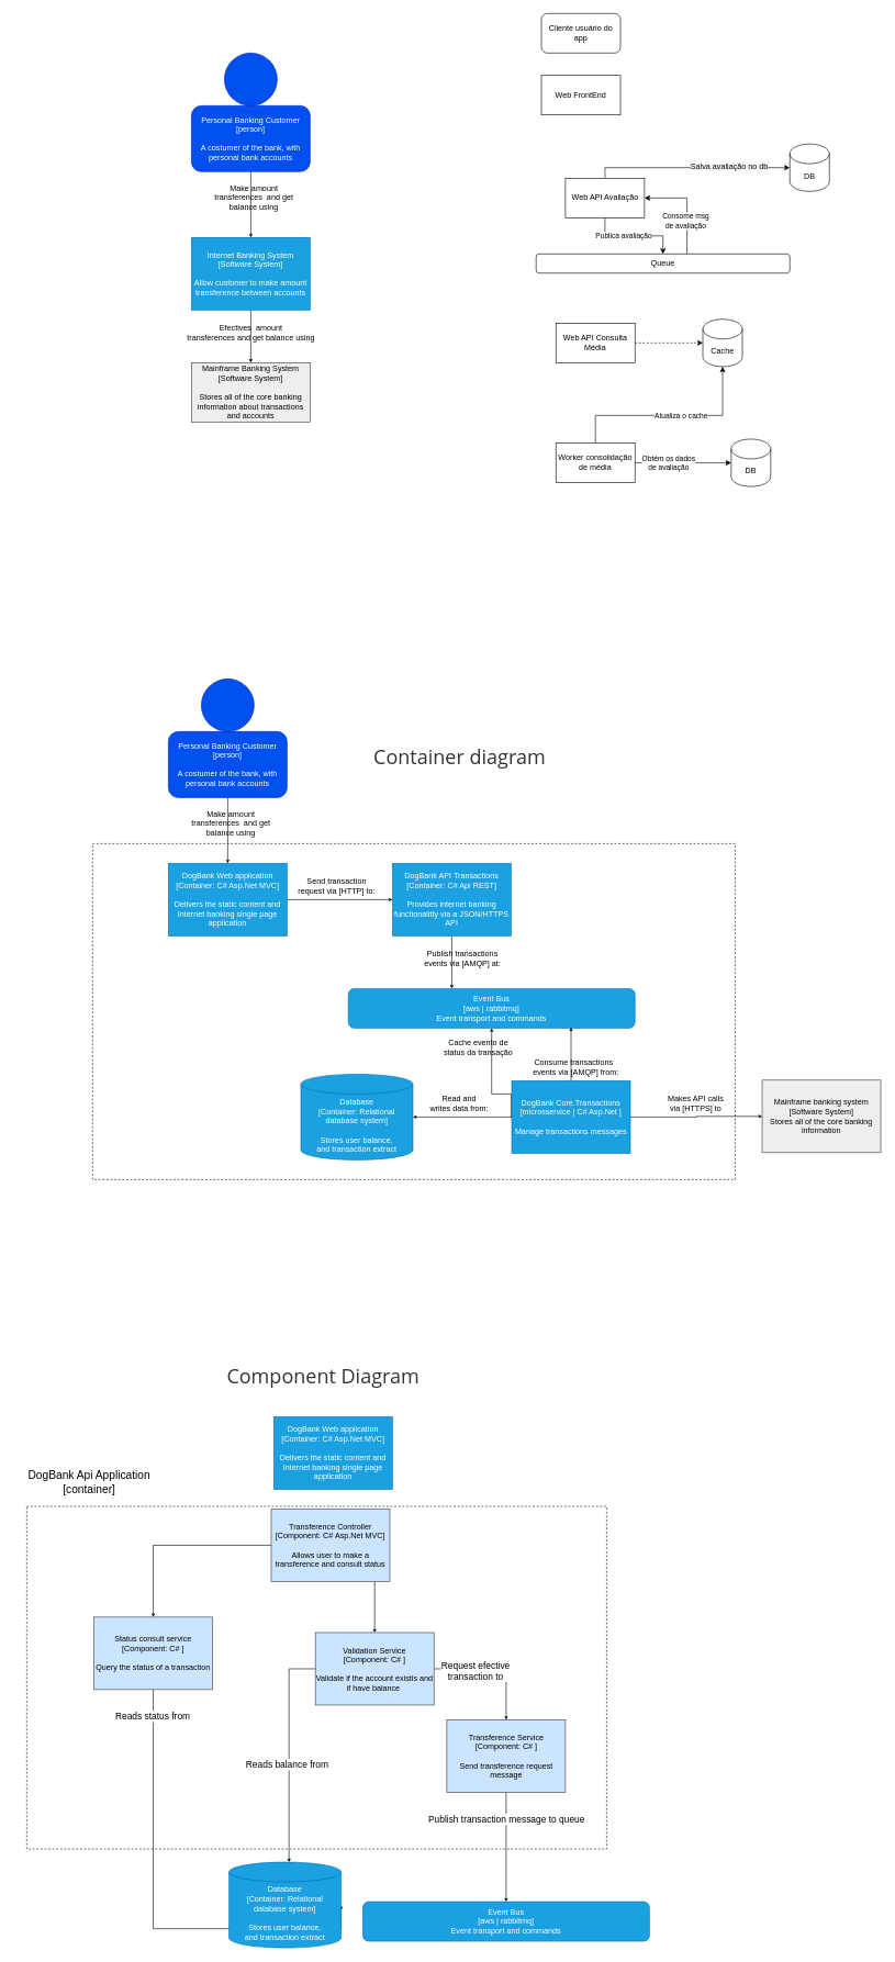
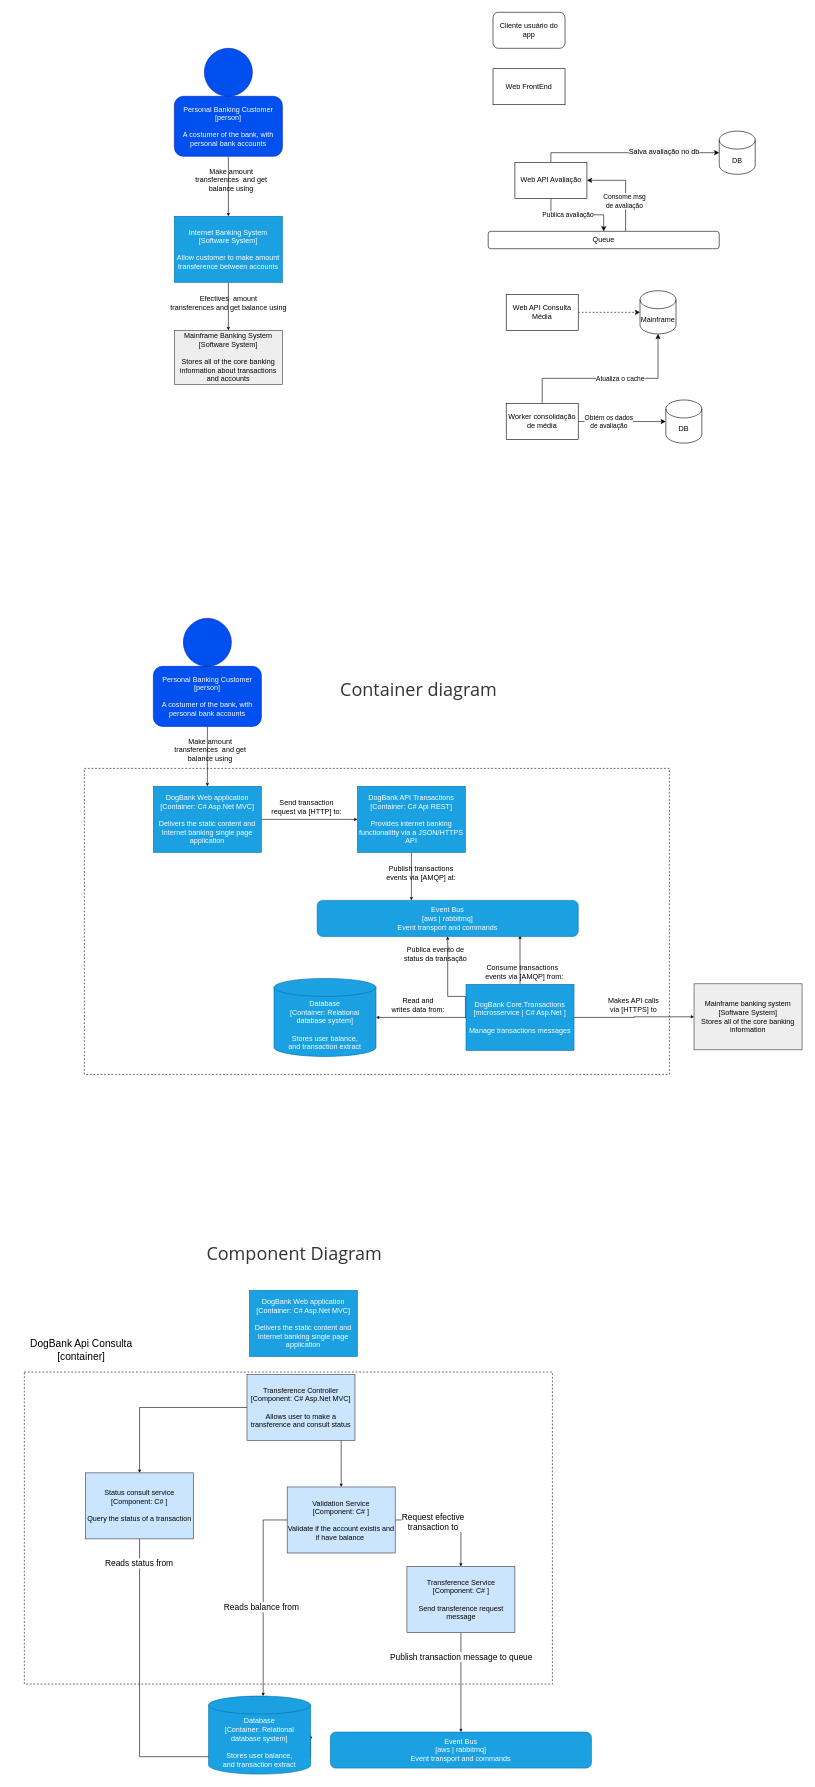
  <mxCell id="0" />
  <mxCell id="1" parent="0" />
  <mxCell id="2" value="" style="rounded=0;whiteSpace=wrap;html=1;dashed=1;strokeWidth=1;fillColor=none;" parent="1" vertex="1"><mxGeometry x="40" y="2286" width="880" height="520" as="geometry" /></mxCell>
  <mxCell id="3" value="" style="rounded=0;whiteSpace=wrap;html=1;strokeWidth=1;dashed=1;fillColor=none;" parent="1" vertex="1"><mxGeometry x="140" y="1280" width="975" height="510" as="geometry" /></mxCell>
  <mxCell id="4" style="edgeStyle=orthogonalEdgeStyle;rounded=0;orthogonalLoop=1;jettySize=auto;html=1;endSize=3;strokeWidth=1;" parent="1" source="5" target="8" edge="1"><mxGeometry relative="1" as="geometry" /></mxCell>
  <mxCell id="5" value="Personal Banking Customer&lt;br&gt;[person]&lt;br&gt;&lt;br&gt;A costumer of the bank, with personal bank accounts" style="rounded=1;whiteSpace=wrap;html=1;strokeWidth=1;fillColor=#0050ef;strokeColor=#001DBC;fontColor=#ffffff;" parent="1" vertex="1"><mxGeometry x="290" y="160" width="180" height="100" as="geometry" /></mxCell>
  <mxCell id="6" value="" style="ellipse;whiteSpace=wrap;html=1;aspect=fixed;strokeWidth=1;fillColor=#0050ef;strokeColor=#001DBC;fontColor=#ffffff;" parent="1" vertex="1"><mxGeometry x="340" y="80" width="80" height="80" as="geometry" /></mxCell>
  <mxCell id="7" style="edgeStyle=orthogonalEdgeStyle;rounded=0;orthogonalLoop=1;jettySize=auto;html=1;entryX=0.5;entryY=0;entryDx=0;entryDy=0;endSize=3;strokeWidth=1;" parent="1" source="8" target="9" edge="1"><mxGeometry relative="1" as="geometry" /></mxCell>
  <mxCell id="8" value="Internet Banking System&lt;br&gt;[Software System]&lt;br&gt;&lt;br&gt;Allow customer to make amount transference between accounts" style="rounded=0;whiteSpace=wrap;html=1;strokeWidth=1;fillColor=#1ba1e2;strokeColor=#006EAF;fontColor=#ffffff;" parent="1" vertex="1"><mxGeometry x="290" y="360" width="180" height="110" as="geometry" /></mxCell>
  <mxCell id="9" value="Mainframe Banking System&lt;br&gt;[Software System]&lt;br&gt;&lt;br&gt;Stores all of the core banking information about transactions and accounts" style="rounded=0;whiteSpace=wrap;html=1;strokeWidth=1;fillColor=#eeeeee;strokeColor=#36393d;" parent="1" vertex="1"><mxGeometry x="290" y="550" width="180" height="90" as="geometry" /></mxCell>
  <mxCell id="10" value="Make amount transferences&amp;nbsp; and get balance using" style="text;html=1;strokeColor=none;fillColor=none;align=center;verticalAlign=middle;whiteSpace=wrap;rounded=0;" parent="1" vertex="1"><mxGeometry x="320" y="290" width="130" height="20" as="geometry" /></mxCell>
  <mxCell id="11" value="Efectives&amp;nbsp; amount &lt;br&gt;transferences and get balance using" style="text;html=1;align=center;verticalAlign=middle;resizable=0;points=[];autosize=1;strokeColor=none;" parent="1" vertex="1"><mxGeometry x="275" y="490" width="210" height="30" as="geometry" /></mxCell>
  <mxCell id="12" style="edgeStyle=orthogonalEdgeStyle;rounded=0;orthogonalLoop=1;jettySize=auto;html=1;endSize=3;strokeWidth=1;" parent="1" source="13" target="16" edge="1"><mxGeometry relative="1" as="geometry" /></mxCell>
  <mxCell id="13" value="Personal Banking Customer&lt;br&gt;[person]&lt;br&gt;&lt;br&gt;A costumer of the bank, with personal bank accounts" style="rounded=1;whiteSpace=wrap;html=1;strokeWidth=1;fillColor=#0050ef;strokeColor=#001DBC;fontColor=#ffffff;" parent="1" vertex="1"><mxGeometry x="255" y="1110" width="180" height="100" as="geometry" /></mxCell>
  <mxCell id="14" value="" style="ellipse;whiteSpace=wrap;html=1;aspect=fixed;strokeWidth=1;fillColor=#0050ef;strokeColor=#001DBC;fontColor=#ffffff;" parent="1" vertex="1"><mxGeometry x="305" y="1030" width="80" height="80" as="geometry" /></mxCell>
  <mxCell id="15" style="edgeStyle=orthogonalEdgeStyle;rounded=0;orthogonalLoop=1;jettySize=auto;html=1;endSize=3;strokeWidth=1;entryX=0;entryY=0.5;entryDx=0;entryDy=0;" parent="1" source="16" target="19" edge="1"><mxGeometry relative="1" as="geometry"><mxPoint x="585" y="1365" as="targetPoint" /></mxGeometry></mxCell>
  <mxCell id="16" value="DogBank Web application&lt;br&gt;[Container: C# Asp.Net MVC]&lt;br&gt;&lt;br&gt;Delivers the static content and Internet banking single page application" style="rounded=0;whiteSpace=wrap;html=1;strokeWidth=1;fillColor=#1ba1e2;strokeColor=#006EAF;fontColor=#ffffff;" parent="1" vertex="1"><mxGeometry x="255" y="1310" width="180" height="110" as="geometry" /></mxCell>
  <mxCell id="17" value="Make amount transferences&amp;nbsp; and get balance using" style="text;html=1;strokeColor=none;fillColor=none;align=center;verticalAlign=middle;whiteSpace=wrap;rounded=0;" parent="1" vertex="1"><mxGeometry x="285" y="1240" width="130" height="20" as="geometry" /></mxCell>
  <mxCell id="18" style="edgeStyle=orthogonalEdgeStyle;rounded=0;orthogonalLoop=1;jettySize=auto;html=1;endSize=3;strokeWidth=1;" parent="1" source="19" target="21" edge="1"><mxGeometry relative="1" as="geometry"><Array as="points"><mxPoint x="685" y="1480" /><mxPoint x="685" y="1480" /></Array></mxGeometry></mxCell>
  <mxCell id="19" value="DogBank API Transactions&lt;br&gt;[Container: C# Api REST]&lt;br&gt;&lt;br&gt;Provides internet banking functionalitty via a JSON/HTTPS API" style="rounded=0;whiteSpace=wrap;html=1;strokeWidth=1;fillColor=#1ba1e2;strokeColor=#006EAF;fontColor=#ffffff;" parent="1" vertex="1"><mxGeometry x="595" y="1310" width="180" height="110" as="geometry" /></mxCell>
  <mxCell id="20" value="Database&lt;br&gt;[Container: Relational database system]&lt;br&gt;&lt;br&gt;Stores user balance, and&amp;nbsp;transaction extract" style="shape=cylinder3;whiteSpace=wrap;html=1;boundedLbl=1;backgroundOutline=1;size=15;strokeWidth=1;fillColor=#1ba1e2;strokeColor=#006EAF;fontColor=#ffffff;" parent="1" vertex="1"><mxGeometry x="456" y="1630" width="170" height="130" as="geometry" /></mxCell>
  <mxCell id="21" value="Event Bus&lt;br&gt;[aws | rabbitmq]&lt;br&gt;Event transport and commands" style="rounded=1;whiteSpace=wrap;html=1;strokeWidth=1;fillColor=#1ba1e2;strokeColor=#006EAF;fontColor=#ffffff;" parent="1" vertex="1"><mxGeometry x="528" y="1500" width="435" height="60" as="geometry" /></mxCell>
  <mxCell id="22" value="Mainframe banking system [Software System]&lt;br&gt;Stores all of the core banking information" style="rounded=0;whiteSpace=wrap;html=1;strokeWidth=1;fillColor=#eeeeee;strokeColor=#36393d;" parent="1" vertex="1"><mxGeometry x="1156" y="1639" width="180" height="110" as="geometry" /></mxCell>
  <mxCell id="23" style="edgeStyle=orthogonalEdgeStyle;rounded=0;orthogonalLoop=1;jettySize=auto;html=1;endSize=3;strokeWidth=1;" parent="1" source="27" target="20" edge="1"><mxGeometry relative="1" as="geometry" /></mxCell>
  <mxCell id="24" style="edgeStyle=orthogonalEdgeStyle;rounded=0;orthogonalLoop=1;jettySize=auto;html=1;entryX=0.777;entryY=0.983;entryDx=0;entryDy=0;entryPerimeter=0;endSize=3;strokeWidth=1;" parent="1" source="27" target="21" edge="1"><mxGeometry relative="1" as="geometry" /></mxCell>
  <mxCell id="25" style="edgeStyle=orthogonalEdgeStyle;rounded=0;orthogonalLoop=1;jettySize=auto;html=1;endSize=3;strokeWidth=1;" parent="1" source="27" target="22" edge="1"><mxGeometry relative="1" as="geometry" /></mxCell>
  <mxCell id="26" style="edgeStyle=orthogonalEdgeStyle;rounded=0;orthogonalLoop=1;jettySize=auto;html=1;entryX=0.5;entryY=1;entryDx=0;entryDy=0;endSize=3;strokeWidth=1;" parent="1" source="27" target="21" edge="1"><mxGeometry relative="1" as="geometry"><Array as="points"><mxPoint x="775" y="1695" /><mxPoint x="775" y="1660" /><mxPoint x="745" y="1660" /></Array></mxGeometry></mxCell>
  <mxCell id="27" value="DogBank Core.Transactions&lt;br&gt;[microsservice | C# Asp.Net ]&lt;br&gt;&lt;br&gt;Manage transactions messages" style="rounded=0;whiteSpace=wrap;html=1;strokeWidth=1;fillColor=#1ba1e2;strokeColor=#006EAF;fontColor=#ffffff;flipH=1;" parent="1" vertex="1"><mxGeometry x="776" y="1640" width="180" height="110" as="geometry" /></mxCell>
  <mxCell id="28" value="Consume transactions&amp;nbsp;&amp;nbsp;&lt;br&gt;events via [AMQP] from:" style="text;html=1;align=center;verticalAlign=middle;resizable=0;points=[];autosize=1;strokeColor=none;" parent="1" vertex="1"><mxGeometry x="798" y="1605" width="150" height="30" as="geometry" /></mxCell>
  <mxCell id="29" value="Publish transactions &lt;br&gt;events via [AMQP] at:" style="text;html=1;align=center;verticalAlign=middle;resizable=0;points=[];autosize=1;strokeColor=none;" parent="1" vertex="1"><mxGeometry x="636" y="1440" width="130" height="30" as="geometry" /></mxCell>
  <mxCell id="30" value="Send transaction &lt;br&gt;request via [HTTP] to:" style="text;html=1;align=center;verticalAlign=middle;resizable=0;points=[];autosize=1;strokeColor=none;" parent="1" vertex="1"><mxGeometry x="445" y="1330" width="130" height="30" as="geometry" /></mxCell>
  <mxCell id="31" value="Read and &lt;br&gt;writes data from:" style="text;html=1;align=center;verticalAlign=middle;resizable=0;points=[];autosize=1;strokeColor=none;" parent="1" vertex="1"><mxGeometry x="646" y="1660" width="100" height="30" as="geometry" /></mxCell>
  <mxCell id="32" value="Makes API calls &lt;br&gt;via [HTTPS] to" style="text;html=1;align=center;verticalAlign=middle;resizable=0;points=[];autosize=1;strokeColor=none;" parent="1" vertex="1"><mxGeometry x="1005" y="1660" width="100" height="30" as="geometry" /></mxCell>
- <mxCell id="33" value="Cache evento de &lt;br&gt;status da transação" style="text;html=1;align=center;verticalAlign=middle;resizable=0;points=[];autosize=1;strokeColor=none;" parent="1" vertex="1"><mxGeometry x="665" y="1575" width="120" height="30" as="geometry" /></mxCell>
+ <mxCell id="33" value="Publica evento de &lt;br&gt;status da transação" style="text;html=1;align=center;verticalAlign=middle;resizable=0;points=[];autosize=1;strokeColor=none;" parent="1" vertex="1"><mxGeometry x="665" y="1575" width="120" height="30" as="geometry" /></mxCell>
  <mxCell id="34" value="&lt;h3 style=&quot;box-sizing: border-box ; font-family: &amp;#34;open sans&amp;#34; , sans-serif ; font-weight: normal ; line-height: 1.1 ; color: rgb(51 , 51 , 51) ; margin-top: 20px ; margin-bottom: 15px ; font-size: 30px ; background-color: rgb(255 , 255 , 255)&quot;&gt;Container diagram&amp;nbsp;&lt;/h3&gt;" style="text;html=1;strokeColor=none;fillColor=none;align=center;verticalAlign=middle;whiteSpace=wrap;rounded=0;dashed=1;" parent="1" vertex="1"><mxGeometry x="461" y="1110" width="480" height="70" as="geometry" /></mxCell>
  <mxCell id="35" value="DogBank Web application&lt;br&gt;[Container: C# Asp.Net MVC]&lt;br&gt;&lt;br&gt;Delivers the static content and Internet banking single page application" style="rounded=0;whiteSpace=wrap;html=1;strokeWidth=1;fillColor=#1ba1e2;strokeColor=#006EAF;fontColor=#ffffff;" parent="1" vertex="1"><mxGeometry x="415" y="2150" width="180" height="110" as="geometry" /></mxCell>
  <mxCell id="36" value="&lt;h3 style=&quot;box-sizing: border-box ; font-family: &amp;#34;open sans&amp;#34; , sans-serif ; font-weight: normal ; line-height: 1.1 ; color: rgb(51 , 51 , 51) ; margin-top: 20px ; margin-bottom: 15px ; font-size: 30px ; background-color: rgb(255 , 255 , 255)&quot;&gt;Component Diagram&lt;/h3&gt;" style="text;html=1;strokeColor=none;fillColor=none;align=center;verticalAlign=middle;whiteSpace=wrap;rounded=0;dashed=1;" parent="1" vertex="1"><mxGeometry x="250" y="2050" width="480" height="70" as="geometry" /></mxCell>
  <mxCell id="37" style="edgeStyle=orthogonalEdgeStyle;rounded=0;orthogonalLoop=1;jettySize=auto;html=1;fontSize=14;endSize=3;strokeWidth=1;" parent="1" source="39" target="47" edge="1"><mxGeometry relative="1" as="geometry" /></mxCell>
  <mxCell id="38" style="edgeStyle=orthogonalEdgeStyle;rounded=0;orthogonalLoop=1;jettySize=auto;html=1;fontSize=14;endSize=3;strokeWidth=1;" parent="1" source="39" target="44" edge="1"><mxGeometry relative="1" as="geometry"><Array as="points"><mxPoint x="568" y="2430" /><mxPoint x="568" y="2430" /></Array></mxGeometry></mxCell>
  <mxCell id="39" value="Transference Controller&lt;br&gt;[Component: C# Asp.Net MVC]&lt;br&gt;&lt;br&gt;Allows user to make a transference and consult status" style="rounded=0;whiteSpace=wrap;html=1;strokeWidth=1;fillColor=#cce5ff;strokeColor=#36393d;" parent="1" vertex="1"><mxGeometry x="411" y="2290" width="180" height="110" as="geometry" /></mxCell>
  <mxCell id="40" style="edgeStyle=orthogonalEdgeStyle;rounded=0;orthogonalLoop=1;jettySize=auto;html=1;endSize=3;strokeWidth=1;" parent="1" source="44" target="50" edge="1"><mxGeometry relative="1" as="geometry" /></mxCell>
  <mxCell id="41" value="Request efective &lt;br&gt;transaction to" style="edgeLabel;html=1;align=center;verticalAlign=middle;resizable=0;points=[];fontSize=14;" parent="40" vertex="1" connectable="0"><mxGeometry x="-0.335" y="-3" relative="1" as="geometry"><mxPoint as="offset" /></mxGeometry></mxCell>
  <mxCell id="42" style="edgeStyle=orthogonalEdgeStyle;rounded=0;orthogonalLoop=1;jettySize=auto;html=1;fontSize=17;endSize=3;strokeWidth=1;" parent="1" source="44" target="52" edge="1"><mxGeometry relative="1" as="geometry"><Array as="points"><mxPoint x="438" y="2532" /></Array></mxGeometry></mxCell>
  <mxCell id="43" value="Reads balance from" style="edgeLabel;html=1;align=center;verticalAlign=middle;resizable=0;points=[];fontSize=14;" parent="42" vertex="1" connectable="0"><mxGeometry x="0.11" y="-4" relative="1" as="geometry"><mxPoint as="offset" /></mxGeometry></mxCell>
  <mxCell id="44" value="Validation Service&lt;br&gt;[Component: C# ]&lt;br&gt;&lt;br&gt;Validate if the account existis and if have balance&amp;nbsp;" style="rounded=0;whiteSpace=wrap;html=1;strokeWidth=1;fillColor=#cce5ff;strokeColor=#36393d;" parent="1" vertex="1"><mxGeometry x="478" y="2477.5" width="180" height="110" as="geometry" /></mxCell>
  <mxCell id="45" style="edgeStyle=orthogonalEdgeStyle;rounded=0;orthogonalLoop=1;jettySize=auto;html=1;entryX=1;entryY=0.5;entryDx=0;entryDy=0;entryPerimeter=0;fontSize=14;endSize=3;strokeWidth=1;" parent="1" source="47" target="52" edge="1"><mxGeometry relative="1" as="geometry"><Array as="points"><mxPoint x="232" y="2927" /><mxPoint x="517" y="2927" /></Array></mxGeometry></mxCell>
  <mxCell id="46" value="Reads status from" style="edgeLabel;html=1;align=center;verticalAlign=middle;resizable=0;points=[];fontSize=14;" parent="45" vertex="1" connectable="0"><mxGeometry x="-0.879" y="-2" relative="1" as="geometry"><mxPoint y="-1" as="offset" /></mxGeometry></mxCell>
  <mxCell id="47" value="Status consult service&lt;br&gt;[Component: C# ]&lt;br&gt;&lt;br&gt;Query the status of a transaction" style="rounded=0;whiteSpace=wrap;html=1;strokeWidth=1;fillColor=#cce5ff;strokeColor=#36393d;" parent="1" vertex="1"><mxGeometry x="142" y="2454" width="180" height="110" as="geometry" /></mxCell>
  <mxCell id="48" style="edgeStyle=orthogonalEdgeStyle;rounded=0;orthogonalLoop=1;jettySize=auto;html=1;fontSize=14;endSize=3;strokeWidth=1;" parent="1" source="50" target="53" edge="1"><mxGeometry relative="1" as="geometry" /></mxCell>
  <mxCell id="49" value="Publish transaction message to queue" style="edgeLabel;html=1;align=center;verticalAlign=middle;resizable=0;points=[];fontSize=14;" parent="48" vertex="1" connectable="0"><mxGeometry x="-0.233" y="1" relative="1" as="geometry"><mxPoint x="-1" y="-24" as="offset" /></mxGeometry></mxCell>
  <mxCell id="50" value="Transference Service&lt;br&gt;[Component: C# ]&lt;br&gt;&lt;br&gt;Send transference request message" style="rounded=0;whiteSpace=wrap;html=1;strokeWidth=1;fillColor=#cce5ff;strokeColor=#36393d;" parent="1" vertex="1"><mxGeometry x="677.5" y="2610" width="180" height="110" as="geometry" /></mxCell>
- <mxCell id="51" value="DogBank Api Application [container]" style="text;html=1;strokeColor=none;fillColor=none;align=center;verticalAlign=middle;whiteSpace=wrap;rounded=0;dashed=1;fontSize=17;" parent="1" vertex="1"><mxGeometry x="20" y="2240" width="230" height="20" as="geometry" /></mxCell>
+ <mxCell id="51" value="DogBank Api Consulta [container]" style="text;html=1;strokeColor=none;fillColor=none;align=center;verticalAlign=middle;whiteSpace=wrap;rounded=0;dashed=1;fontSize=17;" parent="1" vertex="1"><mxGeometry x="20" y="2240" width="230" height="20" as="geometry" /></mxCell>
  <mxCell id="52" value="Database&lt;br&gt;[Container: Relational database system]&lt;br&gt;&lt;br&gt;Stores user balance, and&amp;nbsp;transaction extract" style="shape=cylinder3;whiteSpace=wrap;html=1;boundedLbl=1;backgroundOutline=1;size=15;strokeWidth=1;fillColor=#1ba1e2;strokeColor=#006EAF;fontColor=#ffffff;" parent="1" vertex="1"><mxGeometry x="347" y="2826" width="170" height="130" as="geometry" /></mxCell>
  <mxCell id="53" value="Event Bus&lt;br&gt;[aws | rabbitmq]&lt;br&gt;Event transport and commands" style="rounded=1;whiteSpace=wrap;html=1;strokeWidth=1;fillColor=#1ba1e2;strokeColor=#006EAF;fontColor=#ffffff;" parent="1" vertex="1"><mxGeometry x="550" y="2886" width="435" height="60" as="geometry" /></mxCell>
  <mxCell id="54" value="" style="edgeStyle=orthogonalEdgeStyle;rounded=0;orthogonalLoop=1;jettySize=auto;html=1;" edge="1" parent="1" source="58" target="64"><mxGeometry relative="1" as="geometry" /></mxCell>
  <mxCell id="55" value="Publica avaliação" style="edgeLabel;html=1;align=center;verticalAlign=middle;resizable=0;points=[];" vertex="1" connectable="0" parent="54"><mxGeometry x="-0.226" y="1" relative="1" as="geometry"><mxPoint y="1" as="offset" /></mxGeometry></mxCell>
  <mxCell id="56" style="edgeStyle=orthogonalEdgeStyle;rounded=0;orthogonalLoop=1;jettySize=auto;html=1;entryX=0;entryY=0.5;entryDx=0;entryDy=0;entryPerimeter=0;" edge="1" parent="1" source="58" target="61"><mxGeometry relative="1" as="geometry"><Array as="points"><mxPoint x="918" y="254" /></Array></mxGeometry></mxCell>
  <mxCell id="57" value="&lt;span style=&quot;font-size: 12px ; background-color: rgb(248 , 249 , 250)&quot;&gt;Salva avaliação no db&lt;/span&gt;" style="edgeLabel;html=1;align=center;verticalAlign=middle;resizable=0;points=[];" vertex="1" connectable="0" parent="56"><mxGeometry x="0.366" y="2" relative="1" as="geometry"><mxPoint x="1" as="offset" /></mxGeometry></mxCell>
  <mxCell id="58" value="Web API Avaliação" style="rounded=0;whiteSpace=wrap;html=1;" vertex="1" parent="1"><mxGeometry x="857.5" y="270" width="120" height="60" as="geometry" /></mxCell>
  <mxCell id="59" value="Cliente usuário do app" style="rounded=1;whiteSpace=wrap;html=1;" vertex="1" parent="1"><mxGeometry x="821" y="20" width="120" height="60" as="geometry" /></mxCell>
  <mxCell id="60" value="Web FrontEnd" style="rounded=0;whiteSpace=wrap;html=1;" vertex="1" parent="1"><mxGeometry x="821" y="114" width="120" height="60" as="geometry" /></mxCell>
  <mxCell id="61" value="DB" style="shape=cylinder3;whiteSpace=wrap;html=1;boundedLbl=1;backgroundOutline=1;size=15;" vertex="1" parent="1"><mxGeometry x="1198" y="218" width="60" height="72" as="geometry" /></mxCell>
  <mxCell id="62" style="edgeStyle=orthogonalEdgeStyle;rounded=0;orthogonalLoop=1;jettySize=auto;html=1;entryX=1;entryY=0.5;entryDx=0;entryDy=0;" edge="1" parent="1" source="64" target="58"><mxGeometry relative="1" as="geometry"><Array as="points"><mxPoint x="1042" y="300" /></Array></mxGeometry></mxCell>
  <mxCell id="63" value="Consome msg &lt;br&gt;de avaliação" style="edgeLabel;html=1;align=center;verticalAlign=middle;resizable=0;points=[];" vertex="1" connectable="0" parent="62"><mxGeometry x="-0.312" y="3" relative="1" as="geometry"><mxPoint as="offset" /></mxGeometry></mxCell>
  <mxCell id="64" value="Queue" style="rounded=1;whiteSpace=wrap;html=1;" vertex="1" parent="1"><mxGeometry x="813" y="385" width="385" height="29" as="geometry" /></mxCell>
  <mxCell id="65" style="edgeStyle=orthogonalEdgeStyle;rounded=0;orthogonalLoop=1;jettySize=auto;html=1;dashed=1;" edge="1" parent="1" source="66" target="67"><mxGeometry relative="1" as="geometry" /></mxCell>
  <mxCell id="66" value="Web API Consulta Média" style="rounded=0;whiteSpace=wrap;html=1;" vertex="1" parent="1"><mxGeometry x="843" y="490" width="120" height="60" as="geometry" /></mxCell>
- <mxCell id="67" value="Cache" style="shape=cylinder3;whiteSpace=wrap;html=1;boundedLbl=1;backgroundOutline=1;size=15;" vertex="1" parent="1"><mxGeometry x="1066" y="484" width="60" height="72" as="geometry" /></mxCell>
+ <mxCell id="67" value="Mainframe" style="shape=cylinder3;whiteSpace=wrap;html=1;boundedLbl=1;backgroundOutline=1;size=15;" vertex="1" parent="1"><mxGeometry x="1066" y="484" width="60" height="72" as="geometry" /></mxCell>
  <mxCell id="68" value="DB" style="shape=cylinder3;whiteSpace=wrap;html=1;boundedLbl=1;backgroundOutline=1;size=15;" vertex="1" parent="1"><mxGeometry x="1109" y="666" width="60" height="72" as="geometry" /></mxCell>
  <mxCell id="69" style="edgeStyle=orthogonalEdgeStyle;rounded=0;orthogonalLoop=1;jettySize=auto;html=1;" edge="1" parent="1" source="73" target="68"><mxGeometry relative="1" as="geometry" /></mxCell>
  <mxCell id="70" value="Obtém os dados &lt;br&gt;de avaliação" style="edgeLabel;html=1;align=center;verticalAlign=middle;resizable=0;points=[];" vertex="1" connectable="0" parent="69"><mxGeometry x="-0.32" relative="1" as="geometry"><mxPoint as="offset" /></mxGeometry></mxCell>
  <mxCell id="71" style="edgeStyle=orthogonalEdgeStyle;rounded=0;orthogonalLoop=1;jettySize=auto;html=1;entryX=0.5;entryY=1;entryDx=0;entryDy=0;entryPerimeter=0;" edge="1" parent="1" source="73" target="67"><mxGeometry relative="1" as="geometry"><Array as="points"><mxPoint x="903" y="630" /><mxPoint x="1096" y="630" /></Array></mxGeometry></mxCell>
  <mxCell id="72" value="Atualiza o cache" style="edgeLabel;html=1;align=center;verticalAlign=middle;resizable=0;points=[];" vertex="1" connectable="0" parent="71"><mxGeometry x="0.107" relative="1" as="geometry"><mxPoint as="offset" /></mxGeometry></mxCell>
  <mxCell id="73" value="Worker consolidação de média" style="rounded=0;whiteSpace=wrap;html=1;" vertex="1" parent="1"><mxGeometry x="843" y="672" width="120" height="60" as="geometry" /></mxCell>
